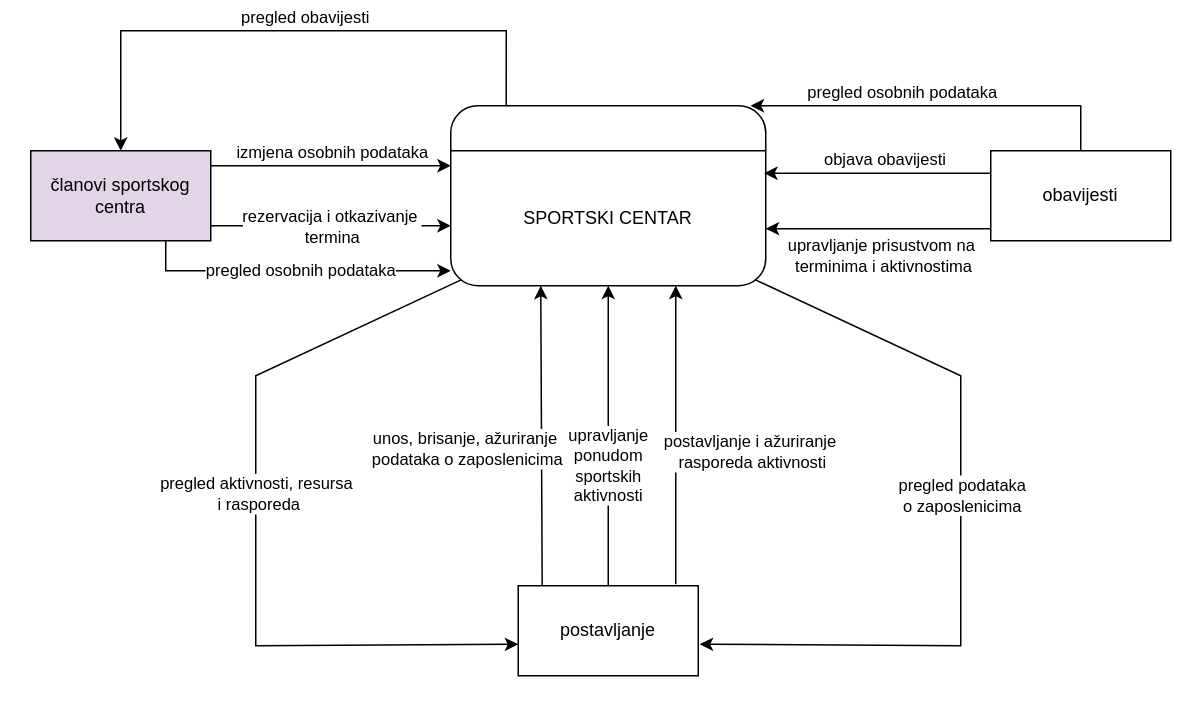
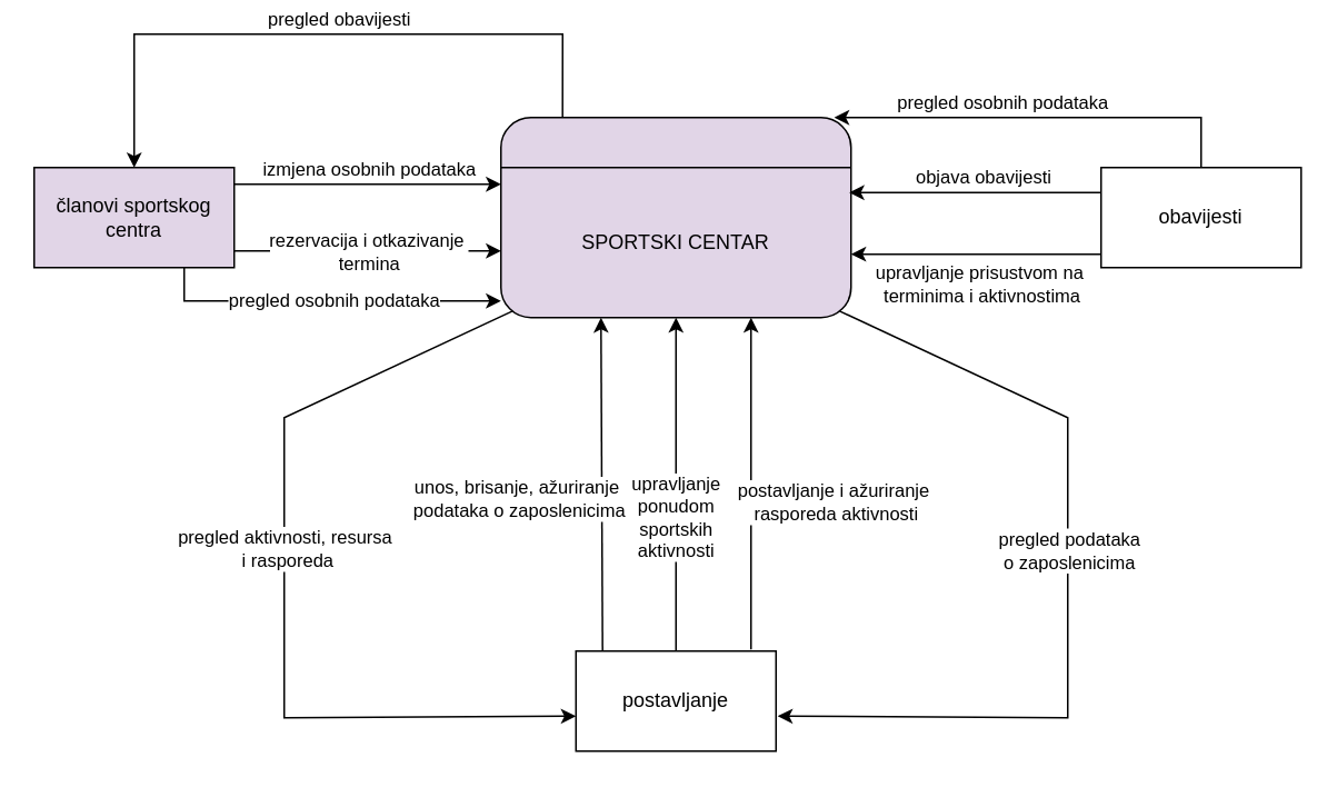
  <mxCell id="0" />
  <mxCell id="1" parent="0" />
- <mxCell id="2" value="&lt;div&gt;&lt;br&gt;&lt;/div&gt;&lt;div&gt;&lt;span style=&quot;background-color: initial;&quot;&gt;&lt;br&gt;&lt;/span&gt;&lt;/div&gt;&lt;div&gt;&lt;span style=&quot;background-color: initial;&quot;&gt;SPORTSKI CENTAR&lt;/span&gt;&lt;br&gt;&lt;/div&gt;" style="rounded=1;whiteSpace=wrap;html=1;" parent="1" vertex="1"><mxGeometry x="300" y="70" width="210" height="120" as="geometry" /></mxCell>
+ <mxCell id="2" value="&lt;div&gt;&lt;br&gt;&lt;/div&gt;&lt;div&gt;&lt;span style=&quot;background-color: initial;&quot;&gt;&lt;br&gt;&lt;/span&gt;&lt;/div&gt;&lt;div&gt;&lt;span style=&quot;background-color: initial;&quot;&gt;SPORTSKI CENTAR&lt;/span&gt;&lt;br&gt;&lt;/div&gt;" style="rounded=1;whiteSpace=wrap;html=1;fillColor=#e1d5e7;" parent="1" vertex="1"><mxGeometry x="300" y="70" width="210" height="120" as="geometry" /></mxCell>
  <mxCell id="3" value="" style="endArrow=none;html=1;rounded=0;entryX=1;entryY=0.25;entryDx=0;entryDy=0;exitX=0;exitY=0.25;exitDx=0;exitDy=0;" parent="1" source="2" target="2" edge="1"><mxGeometry width="50" height="50" relative="1" as="geometry"><mxPoint x="380" y="160" as="sourcePoint" /><mxPoint x="430" y="110" as="targetPoint" /></mxGeometry></mxCell>
  <mxCell id="4" style="edgeStyle=none;rounded=0;orthogonalLoop=1;jettySize=auto;html=1;exitX=0.75;exitY=1;exitDx=0;exitDy=0;" parent="1" source="6" edge="1"><mxGeometry relative="1" as="geometry"><mxPoint x="300" y="180" as="targetPoint" /><Array as="points"><mxPoint x="110" y="180" /></Array></mxGeometry></mxCell>
  <mxCell id="5" value="pregled osobnih podataka" style="edgeLabel;html=1;align=center;verticalAlign=middle;resizable=0;points=[];" parent="4" vertex="1" connectable="0"><mxGeometry x="0.035" y="1" relative="1" as="geometry"><mxPoint as="offset" /></mxGeometry></mxCell>
  <mxCell id="6" value="članovi sportskog centra" style="rounded=0;whiteSpace=wrap;html=1;fillColor=#e1d5e7;" parent="1" vertex="1"><mxGeometry x="20" y="100" width="120" height="60" as="geometry" /></mxCell>
  <mxCell id="7" value="upravljanje&lt;div&gt;ponudom&lt;/div&gt;&lt;div&gt;sportskih&lt;/div&gt;&lt;div&gt;aktivnosti&lt;/div&gt;" style="edgeStyle=orthogonalEdgeStyle;rounded=0;orthogonalLoop=1;jettySize=auto;html=1;exitX=0.5;exitY=0;exitDx=0;exitDy=0;entryX=0.5;entryY=1;entryDx=0;entryDy=0;" parent="1" source="8" target="2" edge="1"><mxGeometry x="-0.2" relative="1" as="geometry"><mxPoint as="offset" /></mxGeometry></mxCell>
  <mxCell id="8" value="postavljanje" style="rounded=0;whiteSpace=wrap;html=1;" parent="1" vertex="1"><mxGeometry x="345" y="390" width="120" height="60" as="geometry" /></mxCell>
  <mxCell id="9" value="obavijesti" style="rounded=0;whiteSpace=wrap;html=1;" parent="1" vertex="1"><mxGeometry x="660" y="100" width="120" height="60" as="geometry" /></mxCell>
  <mxCell id="10" value="" style="endArrow=classic;html=1;rounded=0;entryX=0;entryY=0.5;entryDx=0;entryDy=0;exitX=1;exitY=0.5;exitDx=0;exitDy=0;" parent="1" edge="1"><mxGeometry width="50" height="50" relative="1" as="geometry"><mxPoint x="140" y="110" as="sourcePoint" /><mxPoint x="300" y="110" as="targetPoint" /><Array as="points"><mxPoint x="210" y="110" /></Array></mxGeometry></mxCell>
  <mxCell id="11" value="izmjena osobnih podataka" style="edgeLabel;html=1;align=center;verticalAlign=middle;resizable=0;points=[];" parent="10" vertex="1" connectable="0"><mxGeometry x="0.075" y="-1" relative="1" as="geometry"><mxPoint x="-6" y="-11" as="offset" /></mxGeometry></mxCell>
  <mxCell id="12" value="" style="endArrow=classic;html=1;rounded=0;exitX=1;exitY=0.5;exitDx=0;exitDy=0;entryX=0;entryY=0.5;entryDx=0;entryDy=0;" parent="1" edge="1"><mxGeometry width="50" height="50" relative="1" as="geometry"><mxPoint x="140" y="150" as="sourcePoint" /><mxPoint x="300" y="150" as="targetPoint" /></mxGeometry></mxCell>
  <mxCell id="13" value="rezervacija i otkazivanje&amp;nbsp;&lt;div&gt;termina&lt;/div&gt;" style="edgeLabel;html=1;align=center;verticalAlign=middle;resizable=0;points=[];" parent="12" vertex="1" connectable="0"><mxGeometry x="0.237" relative="1" as="geometry"><mxPoint x="-19" as="offset" /></mxGeometry></mxCell>
  <mxCell id="14" value="" style="endArrow=classic;html=1;rounded=0;exitX=0.176;exitY=0;exitDx=0;exitDy=0;entryX=0.75;entryY=0;entryDx=0;entryDy=0;exitPerimeter=0;" parent="1" source="2" edge="1"><mxGeometry width="50" height="50" relative="1" as="geometry"><mxPoint x="309.9" y="70" as="sourcePoint" /><mxPoint x="80" y="100" as="targetPoint" /><Array as="points"><mxPoint x="337" y="20" /><mxPoint x="80" y="20" /></Array></mxGeometry></mxCell>
  <mxCell id="15" value="pregled obavijesti" style="edgeLabel;html=1;align=center;verticalAlign=middle;resizable=0;points=[];" parent="14" vertex="1" connectable="0"><mxGeometry x="-0.044" y="-3" relative="1" as="geometry"><mxPoint y="-7" as="offset" /></mxGeometry></mxCell>
  <mxCell id="16" value="" style="endArrow=classic;html=1;rounded=0;exitX=0;exitY=0.25;exitDx=0;exitDy=0;entryX=0.995;entryY=0.375;entryDx=0;entryDy=0;entryPerimeter=0;" parent="1" source="9" target="2" edge="1"><mxGeometry width="50" height="50" relative="1" as="geometry"><mxPoint x="380" y="180" as="sourcePoint" /><mxPoint x="430" y="130" as="targetPoint" /></mxGeometry></mxCell>
  <mxCell id="17" value="objava obavijesti&amp;nbsp;" style="edgeLabel;html=1;align=center;verticalAlign=middle;resizable=0;points=[];" parent="16" vertex="1" connectable="0"><mxGeometry x="0.178" y="-1" relative="1" as="geometry"><mxPoint x="19" y="-9" as="offset" /></mxGeometry></mxCell>
  <mxCell id="18" value="" style="endArrow=classic;html=1;rounded=0;entryX=1;entryY=0.683;entryDx=0;entryDy=0;entryPerimeter=0;" parent="1" target="2" edge="1"><mxGeometry width="50" height="50" relative="1" as="geometry"><mxPoint x="660" y="152" as="sourcePoint" /><mxPoint x="510" y="150" as="targetPoint" /></mxGeometry></mxCell>
  <mxCell id="19" value="upravljanje prisustvom na&lt;div&gt;&amp;nbsp;terminima i aktivnostima&lt;/div&gt;" style="edgeLabel;html=1;align=center;verticalAlign=middle;resizable=0;points=[];" parent="18" vertex="1" connectable="0"><mxGeometry x="0.192" y="-1" relative="1" as="geometry"><mxPoint x="15" y="19" as="offset" /></mxGeometry></mxCell>
  <mxCell id="20" value="" style="endArrow=classic;html=1;rounded=0;exitX=0.25;exitY=0;exitDx=0;exitDy=0;entryX=0.75;entryY=0;entryDx=0;entryDy=0;strokeColor=none;" parent="1" source="9" target="2" edge="1"><mxGeometry width="50" height="50" relative="1" as="geometry"><mxPoint x="700" y="70" as="sourcePoint" /><mxPoint x="460" y="40" as="targetPoint" /><Array as="points"><mxPoint x="690" y="40" /><mxPoint x="458" y="40" /></Array></mxGeometry></mxCell>
  <mxCell id="21" value="pregled osobnih podataka" style="edgeLabel;html=1;align=center;verticalAlign=middle;resizable=0;points=[];" parent="20" vertex="1" connectable="0"><mxGeometry x="0.323" y="2" relative="1" as="geometry"><mxPoint x="63" y="18" as="offset" /></mxGeometry></mxCell>
  <mxCell id="22" value="" style="endArrow=classic;html=1;rounded=0;exitX=0.133;exitY=0;exitDx=0;exitDy=0;exitPerimeter=0;" parent="1" source="8" edge="1"><mxGeometry width="50" height="50" relative="1" as="geometry"><mxPoint x="360" y="330" as="sourcePoint" /><mxPoint x="360" y="190" as="targetPoint" /></mxGeometry></mxCell>
  <mxCell id="23" value="unos, brisanje, ažuriranje&amp;nbsp;&lt;div&gt;podataka o zaposlenicima&lt;/div&gt;" style="edgeLabel;html=1;align=center;verticalAlign=middle;resizable=0;points=[];" parent="22" vertex="1" connectable="0"><mxGeometry x="0.305" y="-1" relative="1" as="geometry"><mxPoint x="-51" y="40" as="offset" /></mxGeometry></mxCell>
  <mxCell id="24" style="edgeStyle=orthogonalEdgeStyle;rounded=0;orthogonalLoop=1;jettySize=auto;html=1;exitX=0.875;exitY=-0.017;exitDx=0;exitDy=0;exitPerimeter=0;" parent="1" source="8" edge="1"><mxGeometry relative="1" as="geometry"><mxPoint x="450" y="380" as="sourcePoint" /><mxPoint x="450" y="190" as="targetPoint" /><Array as="points" /></mxGeometry></mxCell>
  <mxCell id="25" value="postavljanje i ažuriranje&amp;nbsp;&lt;div&gt;rasporeda aktivnosti&lt;/div&gt;" style="edgeLabel;html=1;align=center;verticalAlign=middle;resizable=0;points=[];" parent="24" vertex="1" connectable="0"><mxGeometry x="0.044" y="-1" relative="1" as="geometry"><mxPoint x="49" y="15" as="offset" /></mxGeometry></mxCell>
  <mxCell id="26" value="" style="endArrow=classic;html=1;rounded=0;entryX=0.952;entryY=0;entryDx=0;entryDy=0;entryPerimeter=0;" parent="1" source="9" target="2" edge="1"><mxGeometry width="50" height="50" relative="1" as="geometry"><mxPoint x="700" y="-60" as="sourcePoint" /><mxPoint x="730" y="68" as="targetPoint" /><Array as="points"><mxPoint x="720" y="70" /></Array></mxGeometry></mxCell>
  <mxCell id="27" value="" style="endArrow=classic;html=1;rounded=0;exitX=0.967;exitY=0.967;exitDx=0;exitDy=0;exitPerimeter=0;entryX=1.008;entryY=0.65;entryDx=0;entryDy=0;entryPerimeter=0;" parent="1" source="2" target="8" edge="1"><mxGeometry width="50" height="50" relative="1" as="geometry"><mxPoint x="470" y="240" as="sourcePoint" /><mxPoint x="550" y="430" as="targetPoint" /><Array as="points"><mxPoint x="640" y="250" /><mxPoint x="640" y="430" /></Array></mxGeometry></mxCell>
  <mxCell id="28" value="pregled podataka&lt;div&gt;o zaposlenicima&lt;/div&gt;" style="edgeLabel;html=1;align=center;verticalAlign=middle;resizable=0;points=[];" parent="27" vertex="1" connectable="0"><mxGeometry x="-0.164" y="2" relative="1" as="geometry"><mxPoint x="-2" y="20" as="offset" /></mxGeometry></mxCell>
  <mxCell id="29" value="" style="endArrow=classic;html=1;rounded=0;exitX=0.033;exitY=0.967;exitDx=0;exitDy=0;exitPerimeter=0;entryX=0;entryY=0.65;entryDx=0;entryDy=0;entryPerimeter=0;" parent="1" source="2" target="8" edge="1"><mxGeometry width="50" height="50" relative="1" as="geometry"><mxPoint x="440" y="240" as="sourcePoint" /><mxPoint x="340" y="430" as="targetPoint" /><Array as="points"><mxPoint x="170" y="250" /><mxPoint x="170" y="430" /></Array></mxGeometry></mxCell>
  <mxCell id="30" value="pregled aktivnosti, resursa&amp;nbsp;&lt;div&gt;i rasporeda&lt;/div&gt;" style="edgeLabel;html=1;align=center;verticalAlign=middle;resizable=0;points=[];" parent="29" vertex="1" connectable="0"><mxGeometry x="-0.091" y="1" relative="1" as="geometry"><mxPoint as="offset" /></mxGeometry></mxCell>
